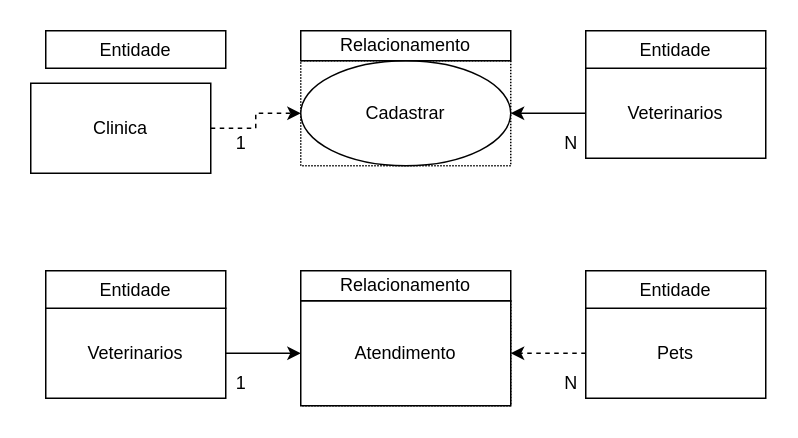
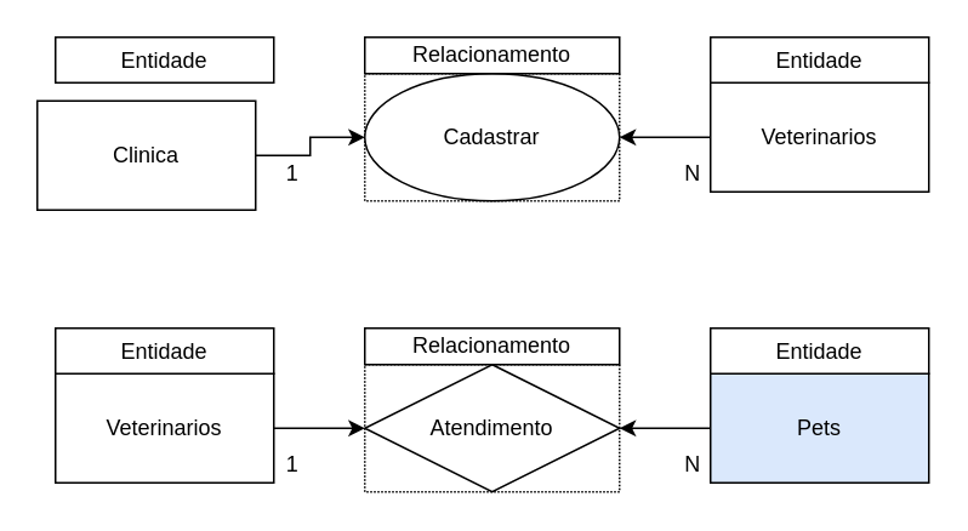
  <mxCell id="0" />
  <mxCell id="1" parent="0" />
  <mxCell id="2" value="" style="whiteSpace=wrap;html=1;dashed=1;dashPattern=1 1;" vertex="1" parent="1"><mxGeometry x="200" y="40" width="140" height="70" as="geometry" /></mxCell>
- <mxCell id="3" style="edgeStyle=orthogonalEdgeStyle;rounded=0;orthogonalLoop=1;jettySize=auto;html=1;dashed=1;" edge="1" parent="1" source="4" target="7"><mxGeometry relative="1" as="geometry" /></mxCell>
+ <mxCell id="3" style="edgeStyle=orthogonalEdgeStyle;rounded=0;orthogonalLoop=1;jettySize=auto;html=1;" edge="1" parent="1" source="4" target="7"><mxGeometry relative="1" as="geometry" /></mxCell>
  <mxCell id="4" value="Clinica" style="whiteSpace=wrap;html=1;" vertex="1" parent="1"><mxGeometry x="20" y="55" width="120" height="60" as="geometry" /></mxCell>
  <mxCell id="5" value="" style="edgeStyle=orthogonalEdgeStyle;rounded=0;orthogonalLoop=1;jettySize=auto;html=1;" edge="1" parent="1" source="6" target="7"><mxGeometry relative="1" as="geometry" /></mxCell>
  <mxCell id="6" value="Veterinarios" style="whiteSpace=wrap;html=1;" vertex="1" parent="1"><mxGeometry x="390" y="45" width="120" height="60" as="geometry" /></mxCell>
  <mxCell id="7" value="Cadastrar" style="ellipse;whiteSpace=wrap;html=1;" vertex="1" parent="1"><mxGeometry x="200" y="40" width="140" height="70" as="geometry" /></mxCell>
  <mxCell id="8" value="1" style="text;html=1;align=center;verticalAlign=middle;resizable=0;points=[];autosize=1;" vertex="1" parent="1"><mxGeometry x="150" y="85" width="20" height="20" as="geometry" /></mxCell>
  <mxCell id="9" value="N" style="text;html=1;align=center;verticalAlign=middle;resizable=0;points=[];autosize=1;" vertex="1" parent="1"><mxGeometry x="370" y="85" width="20" height="20" as="geometry" /></mxCell>
  <mxCell id="10" value="Entidade" style="whiteSpace=wrap;html=1;" vertex="1" parent="1"><mxGeometry x="30" y="20" width="120" height="25" as="geometry" /></mxCell>
  <mxCell id="11" value="Entidade" style="whiteSpace=wrap;html=1;" vertex="1" parent="1"><mxGeometry x="390" y="20" width="120" height="25" as="geometry" /></mxCell>
  <mxCell id="12" value="Relacionamento" style="whiteSpace=wrap;html=1;" vertex="1" parent="1"><mxGeometry x="200" y="20" width="140" height="20" as="geometry" /></mxCell>
  <mxCell id="13" value="" style="whiteSpace=wrap;html=1;dashed=1;dashPattern=1 1;" vertex="1" parent="1"><mxGeometry x="200" y="200" width="140" height="70" as="geometry" /></mxCell>
  <mxCell id="14" style="edgeStyle=orthogonalEdgeStyle;rounded=0;orthogonalLoop=1;jettySize=auto;html=1;" edge="1" parent="1" source="15" target="18"><mxGeometry relative="1" as="geometry" /></mxCell>
  <mxCell id="15" value="Veterinarios" style="whiteSpace=wrap;html=1;" vertex="1" parent="1"><mxGeometry x="30" y="205" width="120" height="60" as="geometry" /></mxCell>
- <mxCell id="16" value="" style="edgeStyle=orthogonalEdgeStyle;rounded=0;orthogonalLoop=1;jettySize=auto;html=1;dashed=1;" edge="1" parent="1" source="17" target="18"><mxGeometry relative="1" as="geometry" /></mxCell>
- <mxCell id="17" value="Pets" style="whiteSpace=wrap;html=1;" vertex="1" parent="1"><mxGeometry x="390" y="205" width="120" height="60" as="geometry" /></mxCell>
- <mxCell id="18" value="Atendimento" style="whiteSpace=wrap;html=1;rounded=0;" vertex="1" parent="1"><mxGeometry x="200" y="200" width="140" height="70" as="geometry" /></mxCell>
+ <mxCell id="16" value="" style="edgeStyle=orthogonalEdgeStyle;rounded=0;orthogonalLoop=1;jettySize=auto;html=1;" edge="1" parent="1" source="17" target="18"><mxGeometry relative="1" as="geometry" /></mxCell>
+ <mxCell id="17" value="Pets" style="whiteSpace=wrap;html=1;fillColor=#dae8fc;" vertex="1" parent="1"><mxGeometry x="390" y="205" width="120" height="60" as="geometry" /></mxCell>
+ <mxCell id="18" value="Atendimento" style="rhombus;whiteSpace=wrap;html=1;" vertex="1" parent="1"><mxGeometry x="200" y="200" width="140" height="70" as="geometry" /></mxCell>
  <mxCell id="19" value="1" style="text;html=1;align=center;verticalAlign=middle;resizable=0;points=[];autosize=1;" vertex="1" parent="1"><mxGeometry x="150" y="245" width="20" height="20" as="geometry" /></mxCell>
  <mxCell id="20" value="N" style="text;html=1;align=center;verticalAlign=middle;resizable=0;points=[];autosize=1;" vertex="1" parent="1"><mxGeometry x="370" y="245" width="20" height="20" as="geometry" /></mxCell>
  <mxCell id="21" value="Entidade" style="whiteSpace=wrap;html=1;" vertex="1" parent="1"><mxGeometry x="30" y="180" width="120" height="25" as="geometry" /></mxCell>
  <mxCell id="22" value="Entidade" style="whiteSpace=wrap;html=1;" vertex="1" parent="1"><mxGeometry x="390" y="180" width="120" height="25" as="geometry" /></mxCell>
  <mxCell id="23" value="Relacionamento" style="whiteSpace=wrap;html=1;" vertex="1" parent="1"><mxGeometry x="200" y="180" width="140" height="20" as="geometry" /></mxCell>
